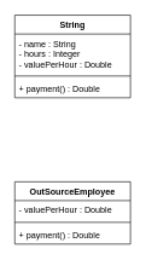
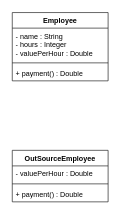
  <mxCell id="0" />
  <mxCell id="1" parent="0" />
- <mxCell id="2" value="String" style="swimlane;fontStyle=1;align=center;verticalAlign=top;childLayout=stackLayout;horizontal=1;startSize=26;horizontalStack=0;resizeParent=1;resizeParentMax=0;resizeLast=0;collapsible=1;marginBottom=0;whiteSpace=wrap;html=1;" parent="1" vertex="1"><mxGeometry x="20" y="20" width="160" height="114" as="geometry" /></mxCell>
+ <mxCell id="2" value="Employee" style="swimlane;fontStyle=1;align=center;verticalAlign=top;childLayout=stackLayout;horizontal=1;startSize=26;horizontalStack=0;resizeParent=1;resizeParentMax=0;resizeLast=0;collapsible=1;marginBottom=0;whiteSpace=wrap;html=1;" parent="1" vertex="1"><mxGeometry x="20" y="20" width="160" height="114" as="geometry" /></mxCell>
  <mxCell id="3" value="- name : String&lt;div&gt;- hours : Integer&lt;/div&gt;&lt;div&gt;- valuePerHour : Double&lt;/div&gt;" style="text;strokeColor=none;fillColor=none;align=left;verticalAlign=top;spacingLeft=4;spacingRight=4;overflow=hidden;rotatable=0;points=[[0,0.5],[1,0.5]];portConstraint=eastwest;whiteSpace=wrap;html=1;" parent="2" vertex="1"><mxGeometry y="26" width="160" height="54" as="geometry" /></mxCell>
  <mxCell id="4" value="" style="line;strokeWidth=1;fillColor=none;align=left;verticalAlign=middle;spacingTop=-1;spacingLeft=3;spacingRight=3;rotatable=0;labelPosition=right;points=[];portConstraint=eastwest;strokeColor=inherit;" parent="2" vertex="1"><mxGeometry y="80" width="160" height="8" as="geometry" /></mxCell>
  <mxCell id="5" value="+ payment() : Double" style="text;strokeColor=none;fillColor=none;align=left;verticalAlign=top;spacingLeft=4;spacingRight=4;overflow=hidden;rotatable=0;points=[[0,0.5],[1,0.5]];portConstraint=eastwest;whiteSpace=wrap;html=1;" parent="2" vertex="1"><mxGeometry y="88" width="160" height="26" as="geometry" /></mxCell>
  <mxCell id="6" value="OutSourceEmployee" style="swimlane;fontStyle=1;align=center;verticalAlign=top;childLayout=stackLayout;horizontal=1;startSize=26;horizontalStack=0;resizeParent=1;resizeParentMax=0;resizeLast=0;collapsible=1;marginBottom=0;whiteSpace=wrap;html=1;" parent="1" vertex="1"><mxGeometry x="20" y="250" width="160" height="86" as="geometry" /></mxCell>
  <mxCell id="7" value="- valuePerHour : Double" style="text;strokeColor=none;fillColor=none;align=left;verticalAlign=top;spacingLeft=4;spacingRight=4;overflow=hidden;rotatable=0;points=[[0,0.5],[1,0.5]];portConstraint=eastwest;whiteSpace=wrap;html=1;" parent="6" vertex="1"><mxGeometry y="26" width="160" height="26" as="geometry" /></mxCell>
  <mxCell id="8" value="" style="line;strokeWidth=1;fillColor=none;align=left;verticalAlign=middle;spacingTop=-1;spacingLeft=3;spacingRight=3;rotatable=0;labelPosition=right;points=[];portConstraint=eastwest;strokeColor=inherit;" parent="6" vertex="1"><mxGeometry y="52" width="160" height="8" as="geometry" /></mxCell>
  <mxCell id="9" value="+ payment() : Double" style="text;strokeColor=none;fillColor=none;align=left;verticalAlign=top;spacingLeft=4;spacingRight=4;overflow=hidden;rotatable=0;points=[[0,0.5],[1,0.5]];portConstraint=eastwest;whiteSpace=wrap;html=1;" parent="6" vertex="1"><mxGeometry y="60" width="160" height="26" as="geometry" /></mxCell>
